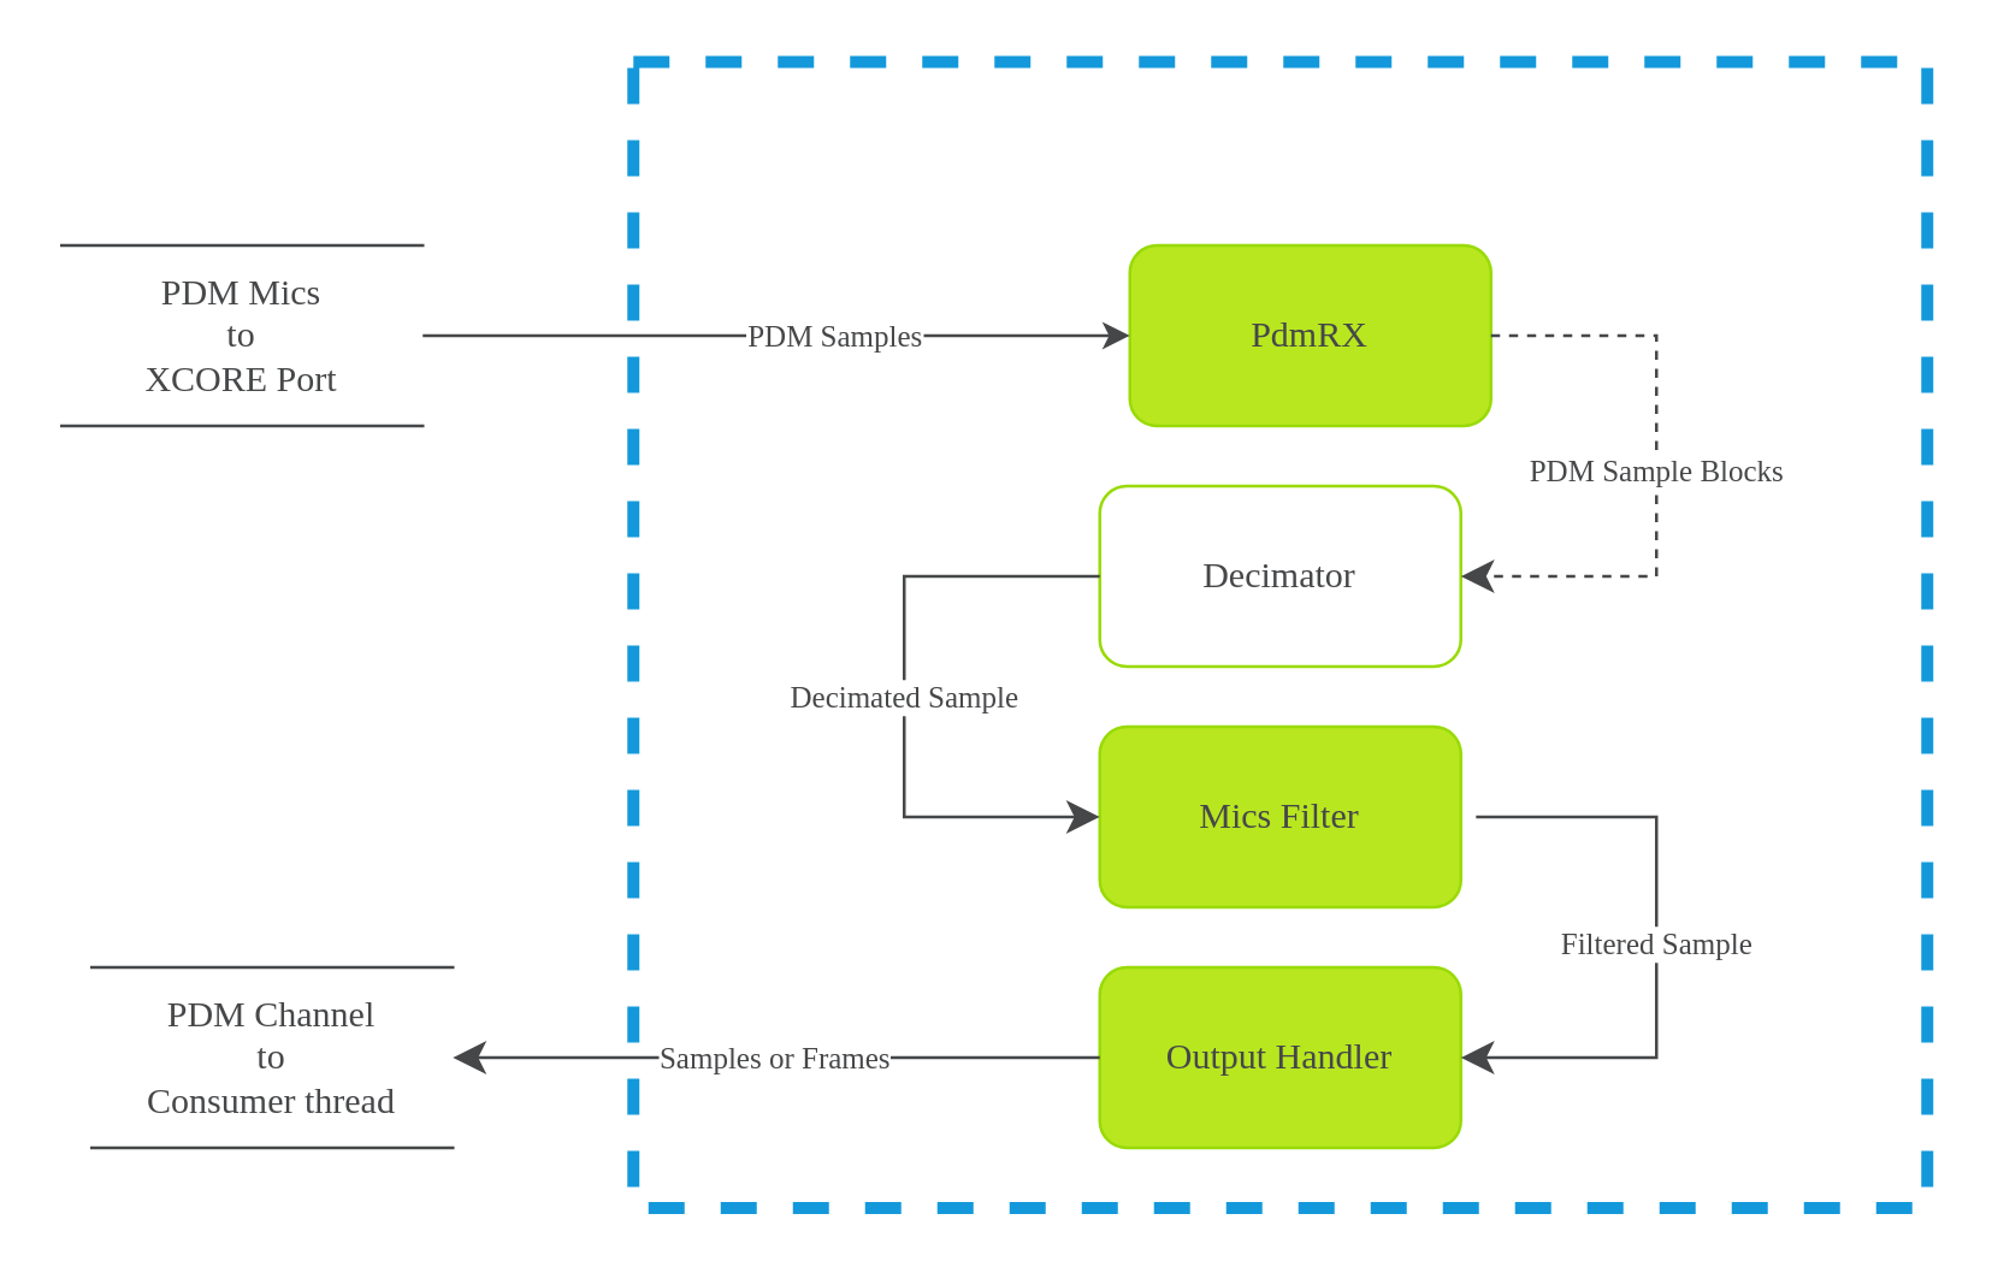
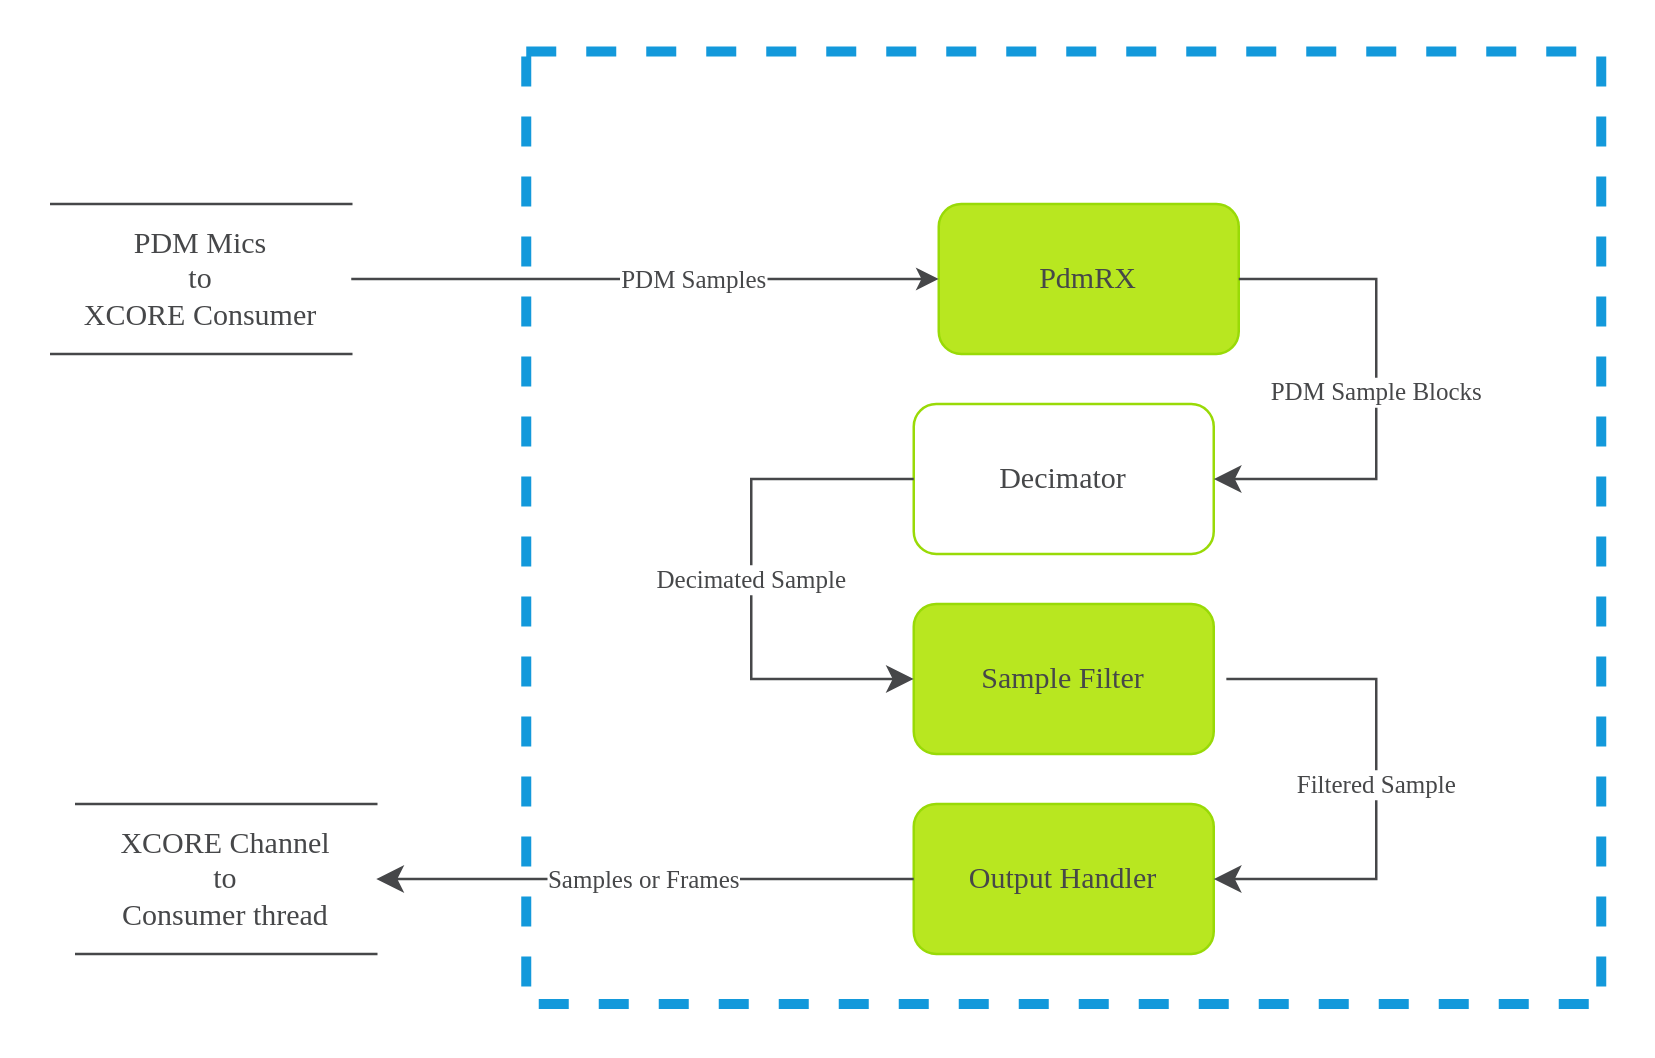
  <mxCell id="0" />
  <mxCell id="1" parent="0" />
  <mxCell id="2" value="" style="rounded=0;whiteSpace=wrap;html=1;strokeColor=#1399DB;fontFamily=Arial Nova Light;fontColor=#464749;fillColor=none;strokeWidth=4;glass=0;align=center;dashed=1;" parent="1" vertex="1"><mxGeometry x="210" y="20" width="430" height="381" as="geometry" /></mxCell>
  <mxCell id="3" value="PdmRX" style="rounded=1;whiteSpace=wrap;html=1;strokeColor=#99DA07;fontFamily=Arial Nova Light;fontColor=#464749;fillColor=#B8E720;" parent="1" vertex="1"><mxGeometry x="375" y="81" width="120" height="60" as="geometry" /></mxCell>
- <mxCell id="4" value="PDM Mics&lt;br&gt;to&lt;br&gt;XCORE Port" style="shape=partialRectangle;whiteSpace=wrap;html=1;left=0;right=0;fillColor=none;strokeColor=#464749;fontFamily=Arial Nova Light;fontColor=#464749;" parent="1" vertex="1"><mxGeometry x="20" y="81" width="120" height="60" as="geometry" /></mxCell>
+ <mxCell id="4" value="PDM Mics&lt;br&gt;to&lt;br&gt;XCORE Consumer" style="shape=partialRectangle;whiteSpace=wrap;html=1;left=0;right=0;fillColor=none;strokeColor=#464749;fontFamily=Arial Nova Light;fontColor=#464749;" parent="1" vertex="1"><mxGeometry x="20" y="81" width="120" height="60" as="geometry" /></mxCell>
  <mxCell id="5" value="Decimator" style="rounded=1;whiteSpace=wrap;html=1;strokeColor=#99DA07;fontFamily=Arial Nova Light;fontColor=#464749;fillColor=#ffffff;" parent="1" vertex="1"><mxGeometry x="365" y="161" width="120" height="60" as="geometry" /></mxCell>
- <mxCell id="6" value="Mics Filter" style="rounded=1;whiteSpace=wrap;html=1;strokeColor=#99DA07;fontFamily=Arial Nova Light;fontColor=#464749;fillColor=#B8E720;" parent="1" vertex="1"><mxGeometry x="365" y="241" width="120" height="60" as="geometry" /></mxCell>
+ <mxCell id="6" value="Sample Filter" style="rounded=1;whiteSpace=wrap;html=1;strokeColor=#99DA07;fontFamily=Arial Nova Light;fontColor=#464749;fillColor=#B8E720;" parent="1" vertex="1"><mxGeometry x="365" y="241" width="120" height="60" as="geometry" /></mxCell>
  <mxCell id="7" value="Output Handler" style="rounded=1;whiteSpace=wrap;html=1;strokeColor=#99DA07;fontFamily=Arial Nova Light;fontColor=#464749;fillColor=#B8E720;" parent="1" vertex="1"><mxGeometry x="365" y="321" width="120" height="60" as="geometry" /></mxCell>
  <mxCell id="8" value="" style="edgeStyle=none;html=1;strokeColor=#464749;fontFamily=Arial Nova Light;fontSize=15;fontColor=#464749;fillColor=#D1D3D4;exitX=1;exitY=0.5;exitDx=0;exitDy=0;labelPosition=center;verticalLabelPosition=middle;align=center;verticalAlign=middle;" parent="1" source="4" target="3" edge="1"><mxGeometry relative="1" as="geometry"><mxPoint x="210" y="110.659" as="sourcePoint" /><mxPoint x="276.56" y="111.29" as="targetPoint" /><Array as="points" /></mxGeometry></mxCell>
  <mxCell id="9" value="PDM Samples" style="edgeLabel;html=1;align=center;verticalAlign=middle;resizable=0;points=[];fontSize=10;fontFamily=Arial Nova Light;fontColor=#464749;" parent="8" vertex="1" connectable="0"><mxGeometry x="0.159" y="1" relative="1" as="geometry"><mxPoint as="offset" /></mxGeometry></mxCell>
- <mxCell id="10" value="PDM Sample Blocks" style="edgeStyle=elbowEdgeStyle;elbow=horizontal;endArrow=classic;html=1;curved=0;rounded=0;endSize=8;startSize=8;strokeColor=#464749;fontFamily=Arial Nova Light;fontSize=10;fontColor=#464749;fillColor=#FFFFFF;exitX=1;exitY=0.5;exitDx=0;exitDy=0;entryX=1;entryY=0.5;entryDx=0;entryDy=0;dashed=1;" parent="1" source="3" target="5" edge="1"><mxGeometry width="50" height="50" relative="1" as="geometry"><mxPoint x="490" y="111" as="sourcePoint" /><mxPoint x="540" y="61" as="targetPoint" /><Array as="points"><mxPoint x="550" y="151" /></Array></mxGeometry></mxCell>
+ <mxCell id="10" value="PDM Sample Blocks" style="edgeStyle=elbowEdgeStyle;elbow=horizontal;endArrow=classic;html=1;curved=0;rounded=0;endSize=8;startSize=8;strokeColor=#464749;fontFamily=Arial Nova Light;fontSize=10;fontColor=#464749;fillColor=#FFFFFF;exitX=1;exitY=0.5;exitDx=0;exitDy=0;entryX=1;entryY=0.5;entryDx=0;entryDy=0;" parent="1" source="3" target="5" edge="1"><mxGeometry width="50" height="50" relative="1" as="geometry"><mxPoint x="490" y="111" as="sourcePoint" /><mxPoint x="540" y="61" as="targetPoint" /><Array as="points"><mxPoint x="550" y="151" /></Array></mxGeometry></mxCell>
  <mxCell id="11" value="Filtered Sample" style="edgeStyle=elbowEdgeStyle;elbow=horizontal;endArrow=classic;html=1;curved=0;rounded=0;endSize=8;startSize=8;strokeColor=#464749;fontFamily=Arial Nova Light;fontSize=10;fontColor=#464749;fillColor=#FFFFFF;exitX=1.042;exitY=0.5;exitDx=0;exitDy=0;entryX=1;entryY=0.5;entryDx=0;entryDy=0;exitPerimeter=0;" parent="1" source="6" target="7" edge="1"><mxGeometry width="50" height="50" relative="1" as="geometry"><mxPoint x="510" y="261" as="sourcePoint" /><mxPoint x="510" y="341" as="targetPoint" /><Array as="points"><mxPoint x="550" y="301" /><mxPoint x="575" y="301" /></Array></mxGeometry></mxCell>
  <mxCell id="12" value="Decimated Sample" style="edgeStyle=elbowEdgeStyle;elbow=horizontal;endArrow=classic;html=1;curved=0;rounded=0;endSize=8;startSize=8;strokeColor=#464749;fontFamily=Arial Nova Light;fontSize=10;fontColor=#464749;fillColor=#FFFFFF;exitX=0;exitY=0.5;exitDx=0;exitDy=0;entryX=0;entryY=0.5;entryDx=0;entryDy=0;" parent="1" source="5" target="6" edge="1"><mxGeometry width="50" height="50" relative="1" as="geometry"><mxPoint x="250" y="181" as="sourcePoint" /><mxPoint x="250" y="261" as="targetPoint" /><Array as="points"><mxPoint x="300" y="221" /><mxPoint x="280" y="231" /></Array></mxGeometry></mxCell>
  <mxCell id="13" value="Samples or Frames" style="edgeStyle=elbowEdgeStyle;elbow=horizontal;endArrow=classic;html=1;curved=0;rounded=0;endSize=8;startSize=8;strokeColor=#464749;fontFamily=Arial Nova Light;fontSize=10;fontColor=#464749;fillColor=#FFFFFF;exitX=0;exitY=0.5;exitDx=0;exitDy=0;" parent="1" source="7" edge="1"><mxGeometry width="50" height="50" relative="1" as="geometry"><mxPoint x="260" y="291" as="sourcePoint" /><mxPoint x="150" y="351" as="targetPoint" /><Array as="points"><mxPoint x="325" y="331" /></Array></mxGeometry></mxCell>
- <mxCell id="14" value="PDM Channel&lt;br&gt;to&lt;br&gt;Consumer thread" style="shape=partialRectangle;whiteSpace=wrap;html=1;left=0;right=0;fillColor=none;strokeColor=#464749;fontFamily=Arial Nova Light;fontColor=#464749;" parent="1" vertex="1"><mxGeometry x="30" y="321" width="120" height="60" as="geometry" /></mxCell>
+ <mxCell id="14" value="XCORE Channel&lt;br&gt;to&lt;br&gt;Consumer thread" style="shape=partialRectangle;whiteSpace=wrap;html=1;left=0;right=0;fillColor=none;strokeColor=#464749;fontFamily=Arial Nova Light;fontColor=#464749;" parent="1" vertex="1"><mxGeometry x="30" y="321" width="120" height="60" as="geometry" /></mxCell>
